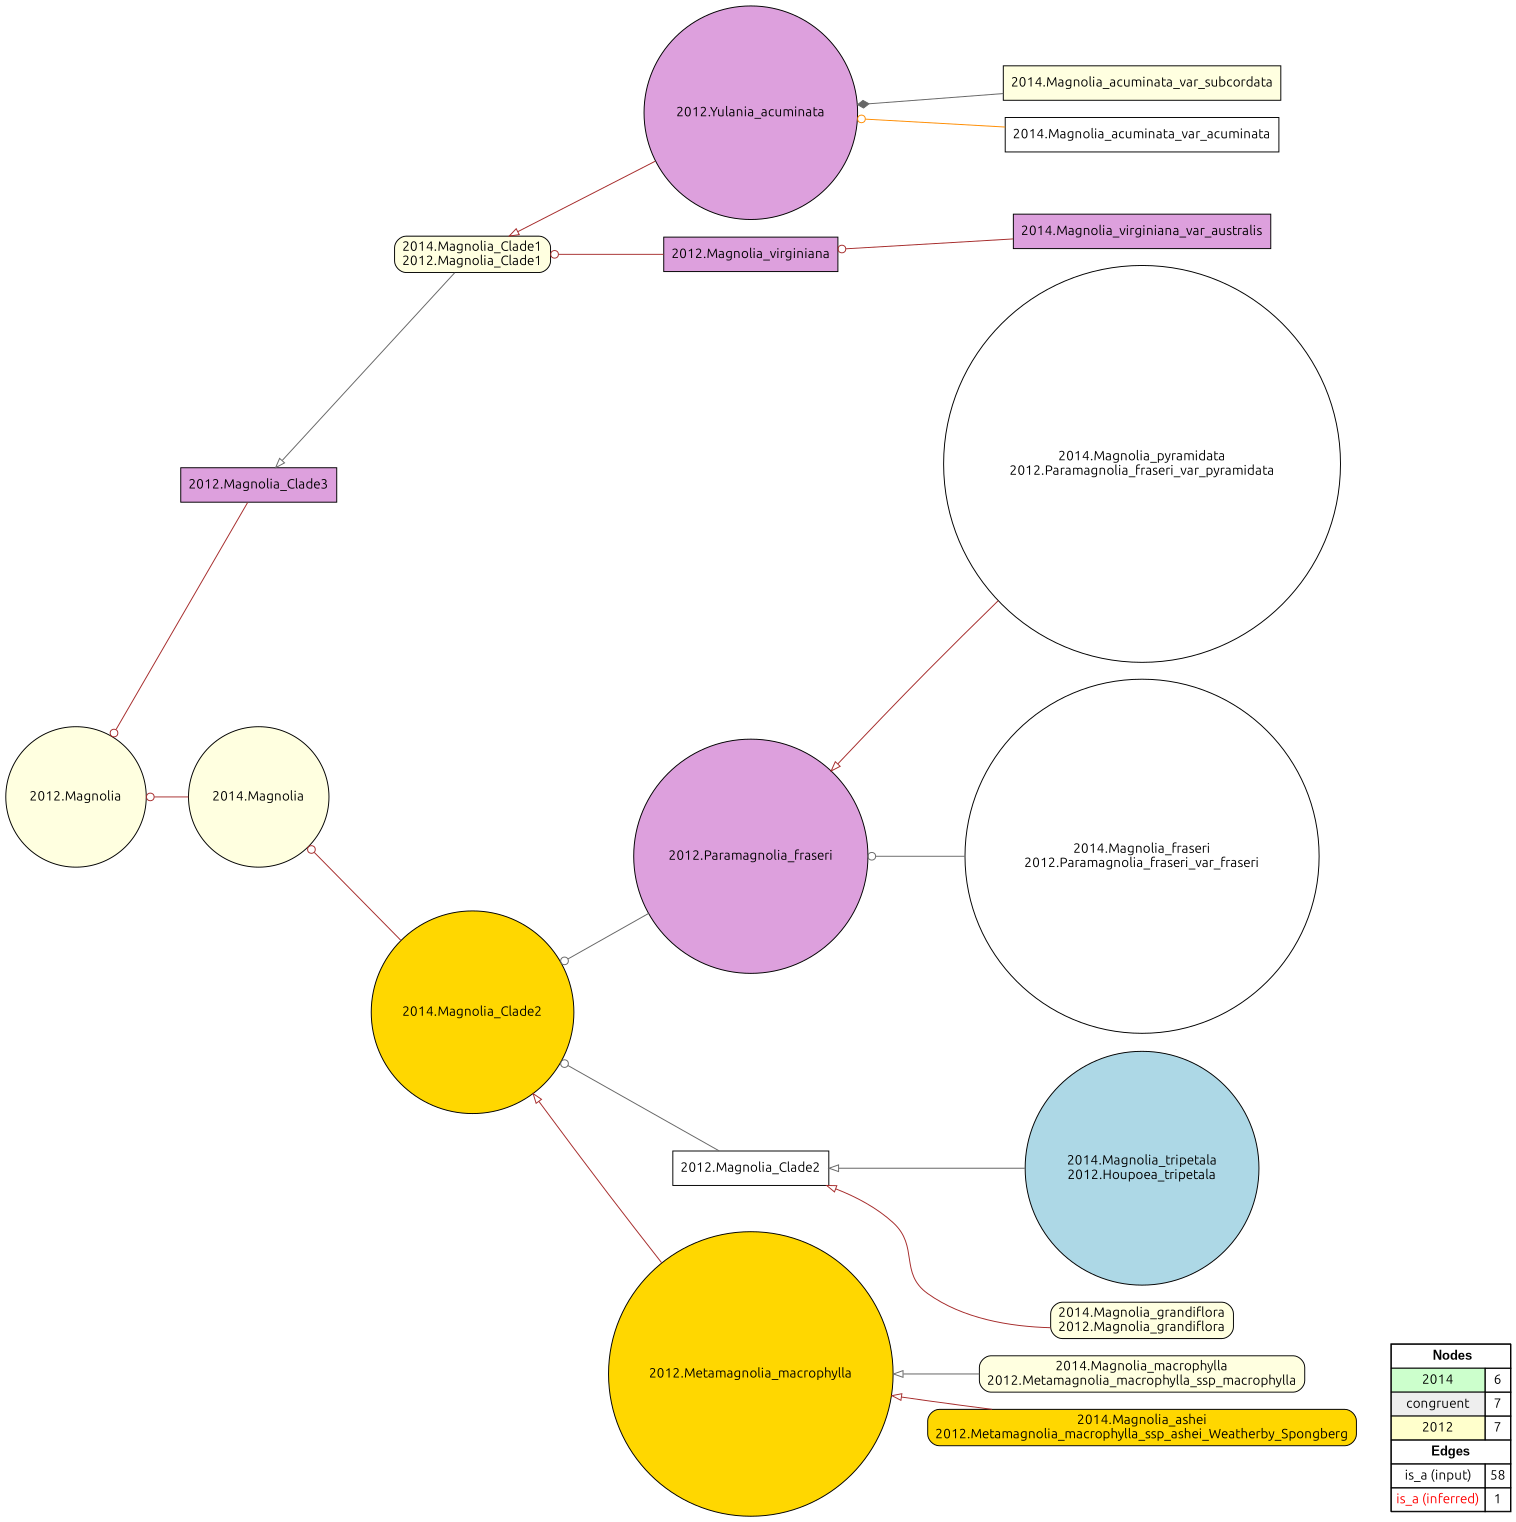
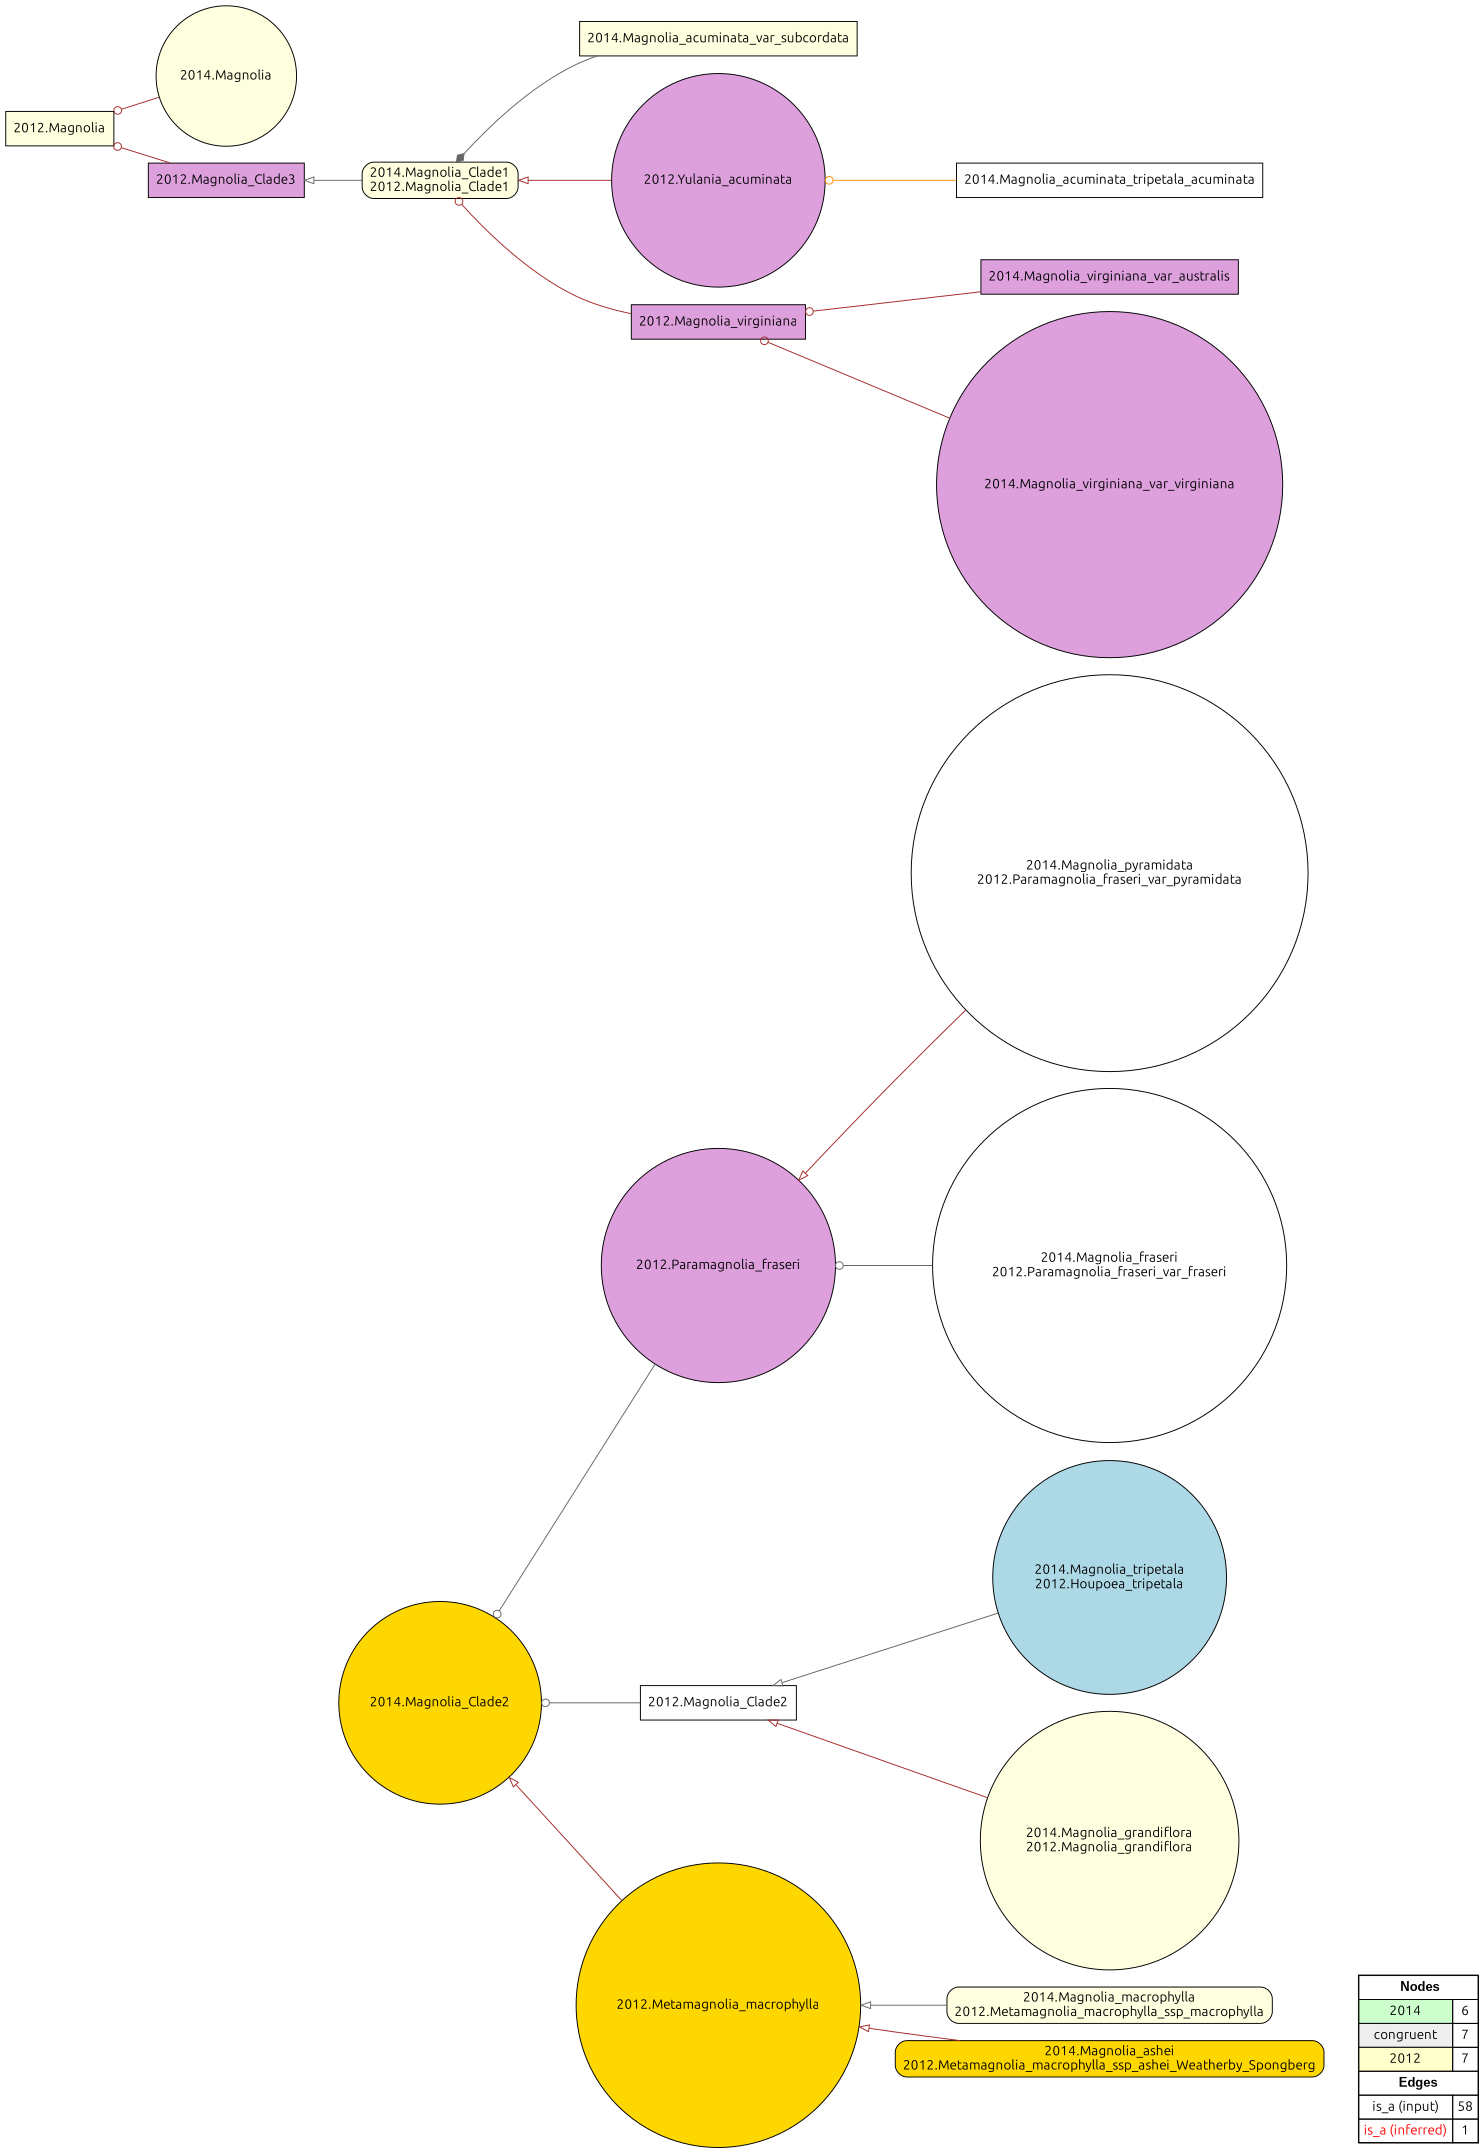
  digraph {
    fontname=Ubuntu
    rankdir=RL
    node [fillcolor=lightyellow fontname=Ubuntu shape=circle style=filled]
    edge [arrowhead=odot color=brown constraint=true fontname=Ubuntu penwidth=1 style=solid]
    n1 [fillcolor=white label=<   <TABLE BORDER="0" CELLBORDER="1" CELLSPACING="0" CELLPADDING="4">  <TR> <TD COLSPAN="2"><font face="Arial Black"> Nodes</font></TD> </TR>  <TR>   <TD bgcolor="#CCFFCC" fontname="helvetica">2014</TD>   <TD>6</TD>   </TR>  <TR>   <TD bgcolor="#EEEEEE" fontname="helvetica">congruent</TD>   <TD>7</TD>   </TR>  <TR>   <TD bgcolor="#FFFFCC" fontname="helvetica">2012</TD>   <TD>7</TD>   </TR>  <TR> <TD COLSPAN="2"><font face = "Arial Black"> Edges </font></TD> </TR>  <TR>   <TD><font color ="#000000">is_a (input)</font></TD><TD>58</TD> </TR> <TR>   <TD><font color ="#FF0000">is_a (inferred)</font></TD><TD>1</TD> </TR> </TABLE>   > margin=0 shape=box]
    "2014.Magnolia_Clade2" [fillcolor=gold]
    "2014.Magnolia"
-   "2012.Magnolia"
+   "2012.Magnolia" [shape=box]
    "2014.Magnolia_acuminata_var_subcordata" [shape=box]
    "2012.Yulania_acuminata" [fillcolor=plum]
    "2014.Magnolia_Clade1\n2012.Magnolia_Clade1" [shape=box style="filled,rounded"]
    "2014.Magnolia_virginiana_var_australis" [fillcolor=plum shape=box]
    "2012.Magnolia_virginiana" [fillcolor=plum shape=box]
-   "2014.Magnolia_acuminata_var_acuminata" [fillcolor=white shape=box]
+   "2014.Magnolia_acuminata_var_acuminata" [fillcolor=white shape=box label="2014.Magnolia_acuminata_tripetala_acuminata"]
+   "2014.Magnolia_virginiana_var_virginiana" [fillcolor=plum]
    "2014.Magnolia_pyramidata\n2012.Paramagnolia_fraseri_var_pyramidata" [fillcolor=white style="filled,rounded"]
    "2012.Paramagnolia_fraseri" [fillcolor=plum]
    "2014.Magnolia_fraseri\n2012.Paramagnolia_fraseri_var_fraseri" [fillcolor=white style="filled,rounded"]
    "2014.Magnolia_tripetala\n2012.Houpoea_tripetala" [fillcolor=lightblue style="filled,rounded"]
    "2012.Magnolia_Clade2" [fillcolor=white shape=box]
    "2012.Magnolia_Clade3" [fillcolor=plum shape=box]
    "2014.Magnolia_macrophylla\n2012.Metamagnolia_macrophylla_ssp_macrophylla" [shape=box style="filled,rounded"]
    "2012.Metamagnolia_macrophylla" [fillcolor=gold]
    "2014.Magnolia_ashei\n2012.Metamagnolia_macrophylla_ssp_ashei_Weatherby_Spongberg" [fillcolor=gold shape=box style="filled,rounded"]
-   "2014.Magnolia_grandiflora\n2012.Magnolia_grandiflora" [shape=box style="filled,rounded"]
+   "2014.Magnolia_grandiflora\n2012.Magnolia_grandiflora" [style="filled,rounded"]
    subgraph sub_1 {
      rank=source
      n1
    }
-   "2014.Magnolia_Clade2" -> "2014.Magnolia"
    "2014.Magnolia" -> "2012.Magnolia"
-   "2014.Magnolia_acuminata_var_subcordata" -> "2012.Yulania_acuminata" [arrowhead=diamond color=gray40]
+   "2014.Magnolia_acuminata_var_subcordata" -> "2014.Magnolia_Clade1\n2012.Magnolia_Clade1" [arrowhead=diamond color=gray40]
    "2012.Yulania_acuminata" -> "2014.Magnolia_Clade1\n2012.Magnolia_Clade1" [arrowhead=onormal]
    "2014.Magnolia_Clade1\n2012.Magnolia_Clade1" -> "2012.Magnolia_Clade3" [arrowhead=onormal color=gray40]
    "2014.Magnolia_virginiana_var_australis" -> "2012.Magnolia_virginiana"
    "2012.Magnolia_virginiana" -> "2014.Magnolia_Clade1\n2012.Magnolia_Clade1"
    "2014.Magnolia_acuminata_var_acuminata" -> "2012.Yulania_acuminata" [color=darkorange]
+   "2014.Magnolia_virginiana_var_virginiana" -> "2012.Magnolia_virginiana"
    "2014.Magnolia_pyramidata\n2012.Paramagnolia_fraseri_var_pyramidata" -> "2012.Paramagnolia_fraseri" [arrowhead=onormal]
    "2012.Paramagnolia_fraseri" -> "2014.Magnolia_Clade2" [color=gray40]
    "2014.Magnolia_fraseri\n2012.Paramagnolia_fraseri_var_fraseri" -> "2012.Paramagnolia_fraseri" [color=gray40]
    "2014.Magnolia_tripetala\n2012.Houpoea_tripetala" -> "2012.Magnolia_Clade2" [arrowhead=onormal color=gray40]
    "2012.Magnolia_Clade2" -> "2014.Magnolia_Clade2" [color=gray40]
    "2012.Magnolia_Clade3" -> "2012.Magnolia"
    "2014.Magnolia_macrophylla\n2012.Metamagnolia_macrophylla_ssp_macrophylla" -> "2012.Metamagnolia_macrophylla" [arrowhead=onormal color=gray40]
    "2012.Metamagnolia_macrophylla" -> "2014.Magnolia_Clade2" [arrowhead=onormal]
    "2014.Magnolia_ashei\n2012.Metamagnolia_macrophylla_ssp_ashei_Weatherby_Spongberg" -> "2012.Metamagnolia_macrophylla" [arrowhead=onormal]
    "2014.Magnolia_grandiflora\n2012.Magnolia_grandiflora" -> "2012.Magnolia_Clade2" [arrowhead=onormal]
  }
